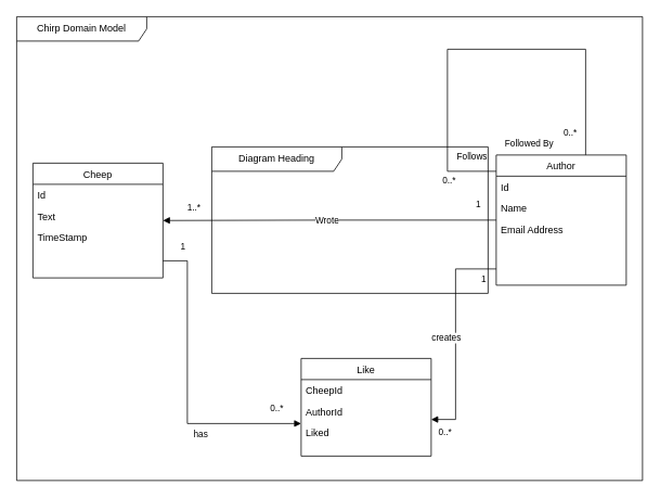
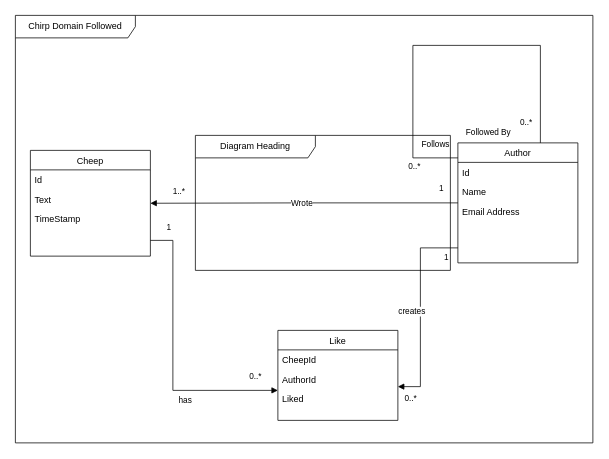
  <mxCell id="0" />
  <mxCell id="1" parent="0" />
  <mxCell id="2" value="Cheep" style="swimlane;fontStyle=0;align=center;verticalAlign=top;childLayout=stackLayout;horizontal=1;startSize=26;horizontalStack=0;resizeParent=1;resizeLast=0;collapsible=1;marginBottom=0;rounded=0;shadow=0;strokeWidth=1;" parent="1" vertex="1"><mxGeometry x="40" y="200" width="160" height="141" as="geometry"><mxRectangle x="230" y="140" width="160" height="26" as="alternateBounds" /></mxGeometry></mxCell>
  <mxCell id="3" value="Id" style="text;align=left;verticalAlign=top;spacingLeft=4;spacingRight=4;overflow=hidden;rotatable=0;points=[[0,0.5],[1,0.5]];portConstraint=eastwest;" parent="2" vertex="1"><mxGeometry y="26" width="160" height="26" as="geometry" /></mxCell>
  <mxCell id="4" value="Text" style="text;align=left;verticalAlign=top;spacingLeft=4;spacingRight=4;overflow=hidden;rotatable=0;points=[[0,0.5],[1,0.5]];portConstraint=eastwest;rounded=0;shadow=0;html=0;" parent="2" vertex="1"><mxGeometry y="52" width="160" height="26" as="geometry" /></mxCell>
  <mxCell id="5" value="TimeStamp" style="text;align=left;verticalAlign=top;spacingLeft=4;spacingRight=4;overflow=hidden;rotatable=0;points=[[0,0.5],[1,0.5]];portConstraint=eastwest;rounded=0;shadow=0;html=0;" parent="2" vertex="1"><mxGeometry y="78" width="160" height="26" as="geometry" /></mxCell>
  <mxCell id="6" value="Like" style="swimlane;fontStyle=0;align=center;verticalAlign=top;childLayout=stackLayout;horizontal=1;startSize=26;horizontalStack=0;resizeParent=1;resizeLast=0;collapsible=1;marginBottom=0;rounded=0;shadow=0;strokeWidth=1;" parent="1" vertex="1"><mxGeometry x="370" y="440" width="160" height="120" as="geometry"><mxRectangle x="230" y="140" width="160" height="26" as="alternateBounds" /></mxGeometry></mxCell>
  <mxCell id="7" value="CheepId" style="text;align=left;verticalAlign=top;spacingLeft=4;spacingRight=4;overflow=hidden;rotatable=0;points=[[0,0.5],[1,0.5]];portConstraint=eastwest;" parent="6" vertex="1"><mxGeometry y="26" width="160" height="26" as="geometry" /></mxCell>
  <mxCell id="8" value="AuthorId" style="text;align=left;verticalAlign=top;spacingLeft=4;spacingRight=4;overflow=hidden;rotatable=0;points=[[0,0.5],[1,0.5]];portConstraint=eastwest;rounded=0;shadow=0;html=0;" parent="6" vertex="1"><mxGeometry y="52" width="160" height="26" as="geometry" /></mxCell>
  <mxCell id="9" value="Liked" style="text;align=left;verticalAlign=top;spacingLeft=4;spacingRight=4;overflow=hidden;rotatable=0;points=[[0,0.5],[1,0.5]];portConstraint=eastwest;rounded=0;shadow=0;html=0;" parent="6" vertex="1"><mxGeometry y="78" width="160" height="26" as="geometry" /></mxCell>
  <mxCell id="10" value="" style="endArrow=block;endFill=1;html=1;edgeStyle=orthogonalEdgeStyle;align=left;verticalAlign=top;rounded=0;" parent="1" source="14" target="2" edge="1"><mxGeometry x="-1" relative="1" as="geometry"><mxPoint x="270" y="70" as="sourcePoint" /><mxPoint x="270" y="60" as="targetPoint" /></mxGeometry></mxCell>
  <mxCell id="11" value="1..*" style="edgeLabel;html=1;align=center;verticalAlign=middle;resizable=0;points=[];" parent="10" vertex="1" connectable="0"><mxGeometry x="0.816" y="-2" relative="1" as="geometry"><mxPoint y="-15" as="offset" /></mxGeometry></mxCell>
  <mxCell id="12" value="Wrote" style="edgeLabel;html=1;align=center;verticalAlign=middle;resizable=0;points=[];" parent="10" vertex="1" connectable="0"><mxGeometry x="0.016" y="-1" relative="1" as="geometry"><mxPoint as="offset" /></mxGeometry></mxCell>
  <mxCell id="13" value="1" style="edgeLabel;html=1;align=center;verticalAlign=middle;resizable=0;points=[];" parent="10" vertex="1" connectable="0"><mxGeometry x="-0.92" relative="1" as="geometry"><mxPoint x="-7" y="-21" as="offset" /></mxGeometry></mxCell>
  <mxCell id="14" value="Author" style="swimlane;fontStyle=0;align=center;verticalAlign=top;childLayout=stackLayout;horizontal=1;startSize=26;horizontalStack=0;resizeParent=1;resizeLast=0;collapsible=1;marginBottom=0;rounded=0;shadow=0;strokeWidth=1;" parent="1" vertex="1"><mxGeometry x="610" y="190" width="160" height="160" as="geometry"><mxRectangle x="230" y="140" width="160" height="26" as="alternateBounds" /></mxGeometry></mxCell>
  <mxCell id="15" value="Id" style="text;align=left;verticalAlign=top;spacingLeft=4;spacingRight=4;overflow=hidden;rotatable=0;points=[[0,0.5],[1,0.5]];portConstraint=eastwest;" parent="14" vertex="1"><mxGeometry y="26" width="160" height="26" as="geometry" /></mxCell>
  <mxCell id="16" value="Name" style="text;align=left;verticalAlign=top;spacingLeft=4;spacingRight=4;overflow=hidden;rotatable=0;points=[[0,0.5],[1,0.5]];portConstraint=eastwest;rounded=0;shadow=0;html=0;" parent="14" vertex="1"><mxGeometry y="52" width="160" height="26" as="geometry" /></mxCell>
  <mxCell id="17" value="Email Address" style="text;align=left;verticalAlign=top;spacingLeft=4;spacingRight=4;overflow=hidden;rotatable=0;points=[[0,0.5],[1,0.5]];portConstraint=eastwest;rounded=0;shadow=0;html=0;" parent="14" vertex="1"><mxGeometry y="78" width="160" height="26" as="geometry" /></mxCell>
  <mxCell id="18" value="" style="endArrow=none;html=1;edgeStyle=orthogonalEdgeStyle;rounded=0;" parent="1" source="14" target="14" edge="1"><mxGeometry relative="1" as="geometry"><mxPoint x="340" y="-20" as="sourcePoint" /><mxPoint x="660" y="80" as="targetPoint" /><Array as="points"><mxPoint x="720" y="60" /><mxPoint x="550" y="60" /><mxPoint x="550" y="210" /></Array></mxGeometry></mxCell>
  <mxCell id="19" value="Follows&lt;br&gt;" style="edgeLabel;resizable=0;html=1;align=left;verticalAlign=bottom;" parent="18" connectable="0" vertex="1"><mxGeometry x="-1" relative="1" as="geometry"><mxPoint x="-160" y="10" as="offset" /></mxGeometry></mxCell>
  <mxCell id="20" value="Followed By" style="edgeLabel;resizable=0;html=1;align=right;verticalAlign=bottom;" parent="18" connectable="0" vertex="1"><mxGeometry x="1" relative="1" as="geometry"><mxPoint x="71" y="-26" as="offset" /></mxGeometry></mxCell>
  <mxCell id="21" value="0..*" style="edgeLabel;html=1;align=center;verticalAlign=middle;resizable=0;points=[];" parent="18" vertex="1" connectable="0"><mxGeometry x="0.886" y="1" relative="1" as="geometry"><mxPoint x="-30" y="11" as="offset" /></mxGeometry></mxCell>
  <mxCell id="22" value="0..*" style="edgeLabel;html=1;align=center;verticalAlign=middle;resizable=0;points=[];" parent="18" vertex="1" connectable="0"><mxGeometry x="-0.877" relative="1" as="geometry"><mxPoint x="-20" y="2" as="offset" /></mxGeometry></mxCell>
  <mxCell id="23" value="creates" style="endArrow=block;endFill=1;html=1;edgeStyle=orthogonalEdgeStyle;align=left;verticalAlign=top;rounded=0;" parent="1" source="14" target="6" edge="1"><mxGeometry x="-0.077" y="-30" relative="1" as="geometry"><mxPoint x="580" y="470" as="sourcePoint" /><mxPoint x="730" y="480" as="targetPoint" /><Array as="points"><mxPoint x="560" y="330" /><mxPoint x="560" y="515" /></Array><mxPoint x="-1" as="offset" /></mxGeometry></mxCell>
  <mxCell id="24" value="1" style="edgeLabel;resizable=0;html=1;align=left;verticalAlign=bottom;" parent="23" connectable="0" vertex="1"><mxGeometry x="-1" relative="1" as="geometry"><mxPoint x="-20" y="20" as="offset" /></mxGeometry></mxCell>
  <mxCell id="25" value="0..*" style="edgeLabel;html=1;align=center;verticalAlign=middle;resizable=0;points=[];" parent="23" vertex="1" connectable="0"><mxGeometry x="0.878" y="2" relative="1" as="geometry"><mxPoint y="13" as="offset" /></mxGeometry></mxCell>
  <mxCell id="26" value="has" style="endArrow=block;endFill=1;html=1;edgeStyle=orthogonalEdgeStyle;align=left;verticalAlign=top;rounded=0;" parent="1" source="2" target="6" edge="1"><mxGeometry x="0.273" relative="1" as="geometry"><mxPoint x="140" y="320" as="sourcePoint" /><mxPoint x="270" y="500" as="targetPoint" /><Array as="points"><mxPoint x="230" y="320" /><mxPoint x="230" y="520" /></Array><mxPoint as="offset" /></mxGeometry></mxCell>
  <mxCell id="27" value="1" style="edgeLabel;resizable=0;html=1;align=left;verticalAlign=bottom;" parent="26" connectable="0" vertex="1"><mxGeometry x="-1" relative="1" as="geometry"><mxPoint x="20" y="-10" as="offset" /></mxGeometry></mxCell>
  <mxCell id="28" value="0..*" style="edgeLabel;html=1;align=center;verticalAlign=middle;resizable=0;points=[];" parent="26" vertex="1" connectable="0"><mxGeometry x="0.832" y="1" relative="1" as="geometry"><mxPoint y="-19" as="offset" /></mxGeometry></mxCell>
  <mxCell id="29" value="Diagram Heading" style="shape=umlFrame;whiteSpace=wrap;html=1;pointerEvents=0;recursiveResize=0;container=1;collapsible=0;width=160;" vertex="1" parent="1"><mxGeometry x="260" y="180" width="340" height="180" as="geometry" /></mxCell>
- <mxCell id="30" value="Chirp Domain Model" style="shape=umlFrame;whiteSpace=wrap;html=1;pointerEvents=0;recursiveResize=0;container=1;collapsible=0;width=160;" vertex="1" parent="1"><mxGeometry y="20" width="770" height="570" as="geometry" x="20" /></mxCell>
+ <mxCell id="30" value="Chirp Domain Followed" style="shape=umlFrame;whiteSpace=wrap;html=1;pointerEvents=0;recursiveResize=0;container=1;collapsible=0;width=160;" vertex="1" parent="1"><mxGeometry y="20" width="770" height="570" as="geometry" x="20" /></mxCell>
